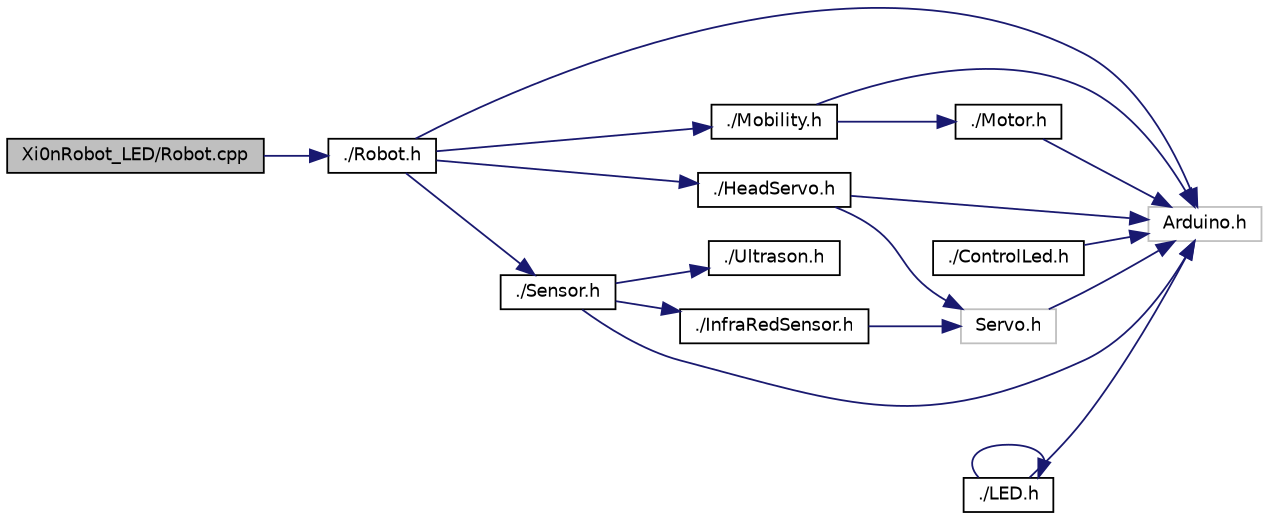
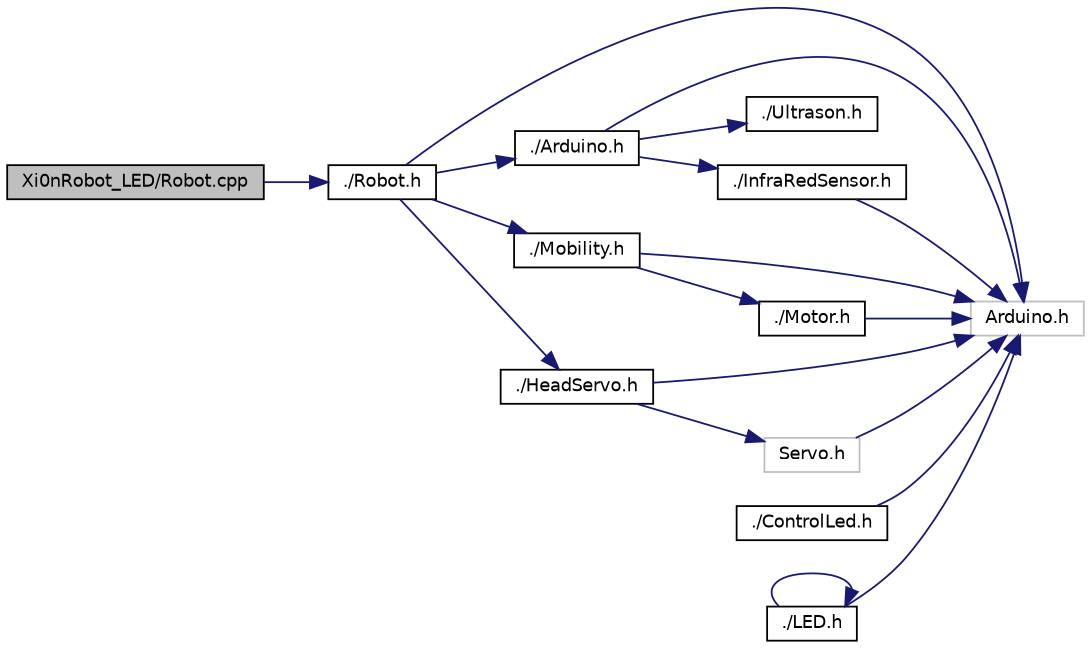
  digraph {
    rankdir=LR
    node [color=black fillcolor=white fontname=Helvetica fontsize=10 shape=record style=filled]
    edge [color=midnightblue fontname=Helvetica fontsize=10 labelfontname=Helvetica labelfontsize=10 style=solid]
    n1 [fillcolor=grey75 fontcolor=black height=0.2 label="Xi0nRobot_LED/Robot.cpp" width=0.4]
    n2 [height=0.2 label="./Robot.h" width=0.4]
    n3 [color=grey75 height=0.2 label="Arduino.h" width=0.4]
-   n4 [height=0.2 label="./Sensor.h" width=0.4]
+   n4 [height=0.2 label="./Arduino.h" width=0.4]
    n5 [height=0.2 label="./Mobility.h" width=0.4]
    n6 [height=0.2 label="./HeadServo.h" width=0.4]
    n7 [height=0.2 label="./ControlLed.h" width=0.4]
    n8 [height=0.2 label="./Ultrason.h" width=0.4]
    n9 [height=0.2 label="./InfraRedSensor.h" width=0.4]
    n10 [height=0.2 label="./Motor.h" width=0.4]
    n11 [color=grey75 height=0.2 label="Servo.h" width=0.4]
    n12 [height=0.2 label="./LED.h" width=0.4]
    n1 -> n2
    n2 -> n3
    n2 -> n4
    n2 -> n5
    n2 -> n6
    n4 -> n3
    n4 -> n8
    n4 -> n9
    n5 -> n3
    n5 -> n10
    n6 -> n3
    n6 -> n11
    n7 -> n3
-   n9 -> n11
+   n9 -> n3
    n10 -> n3
    n11 -> n3
    n12 -> n3
    n12 -> n12
  }
